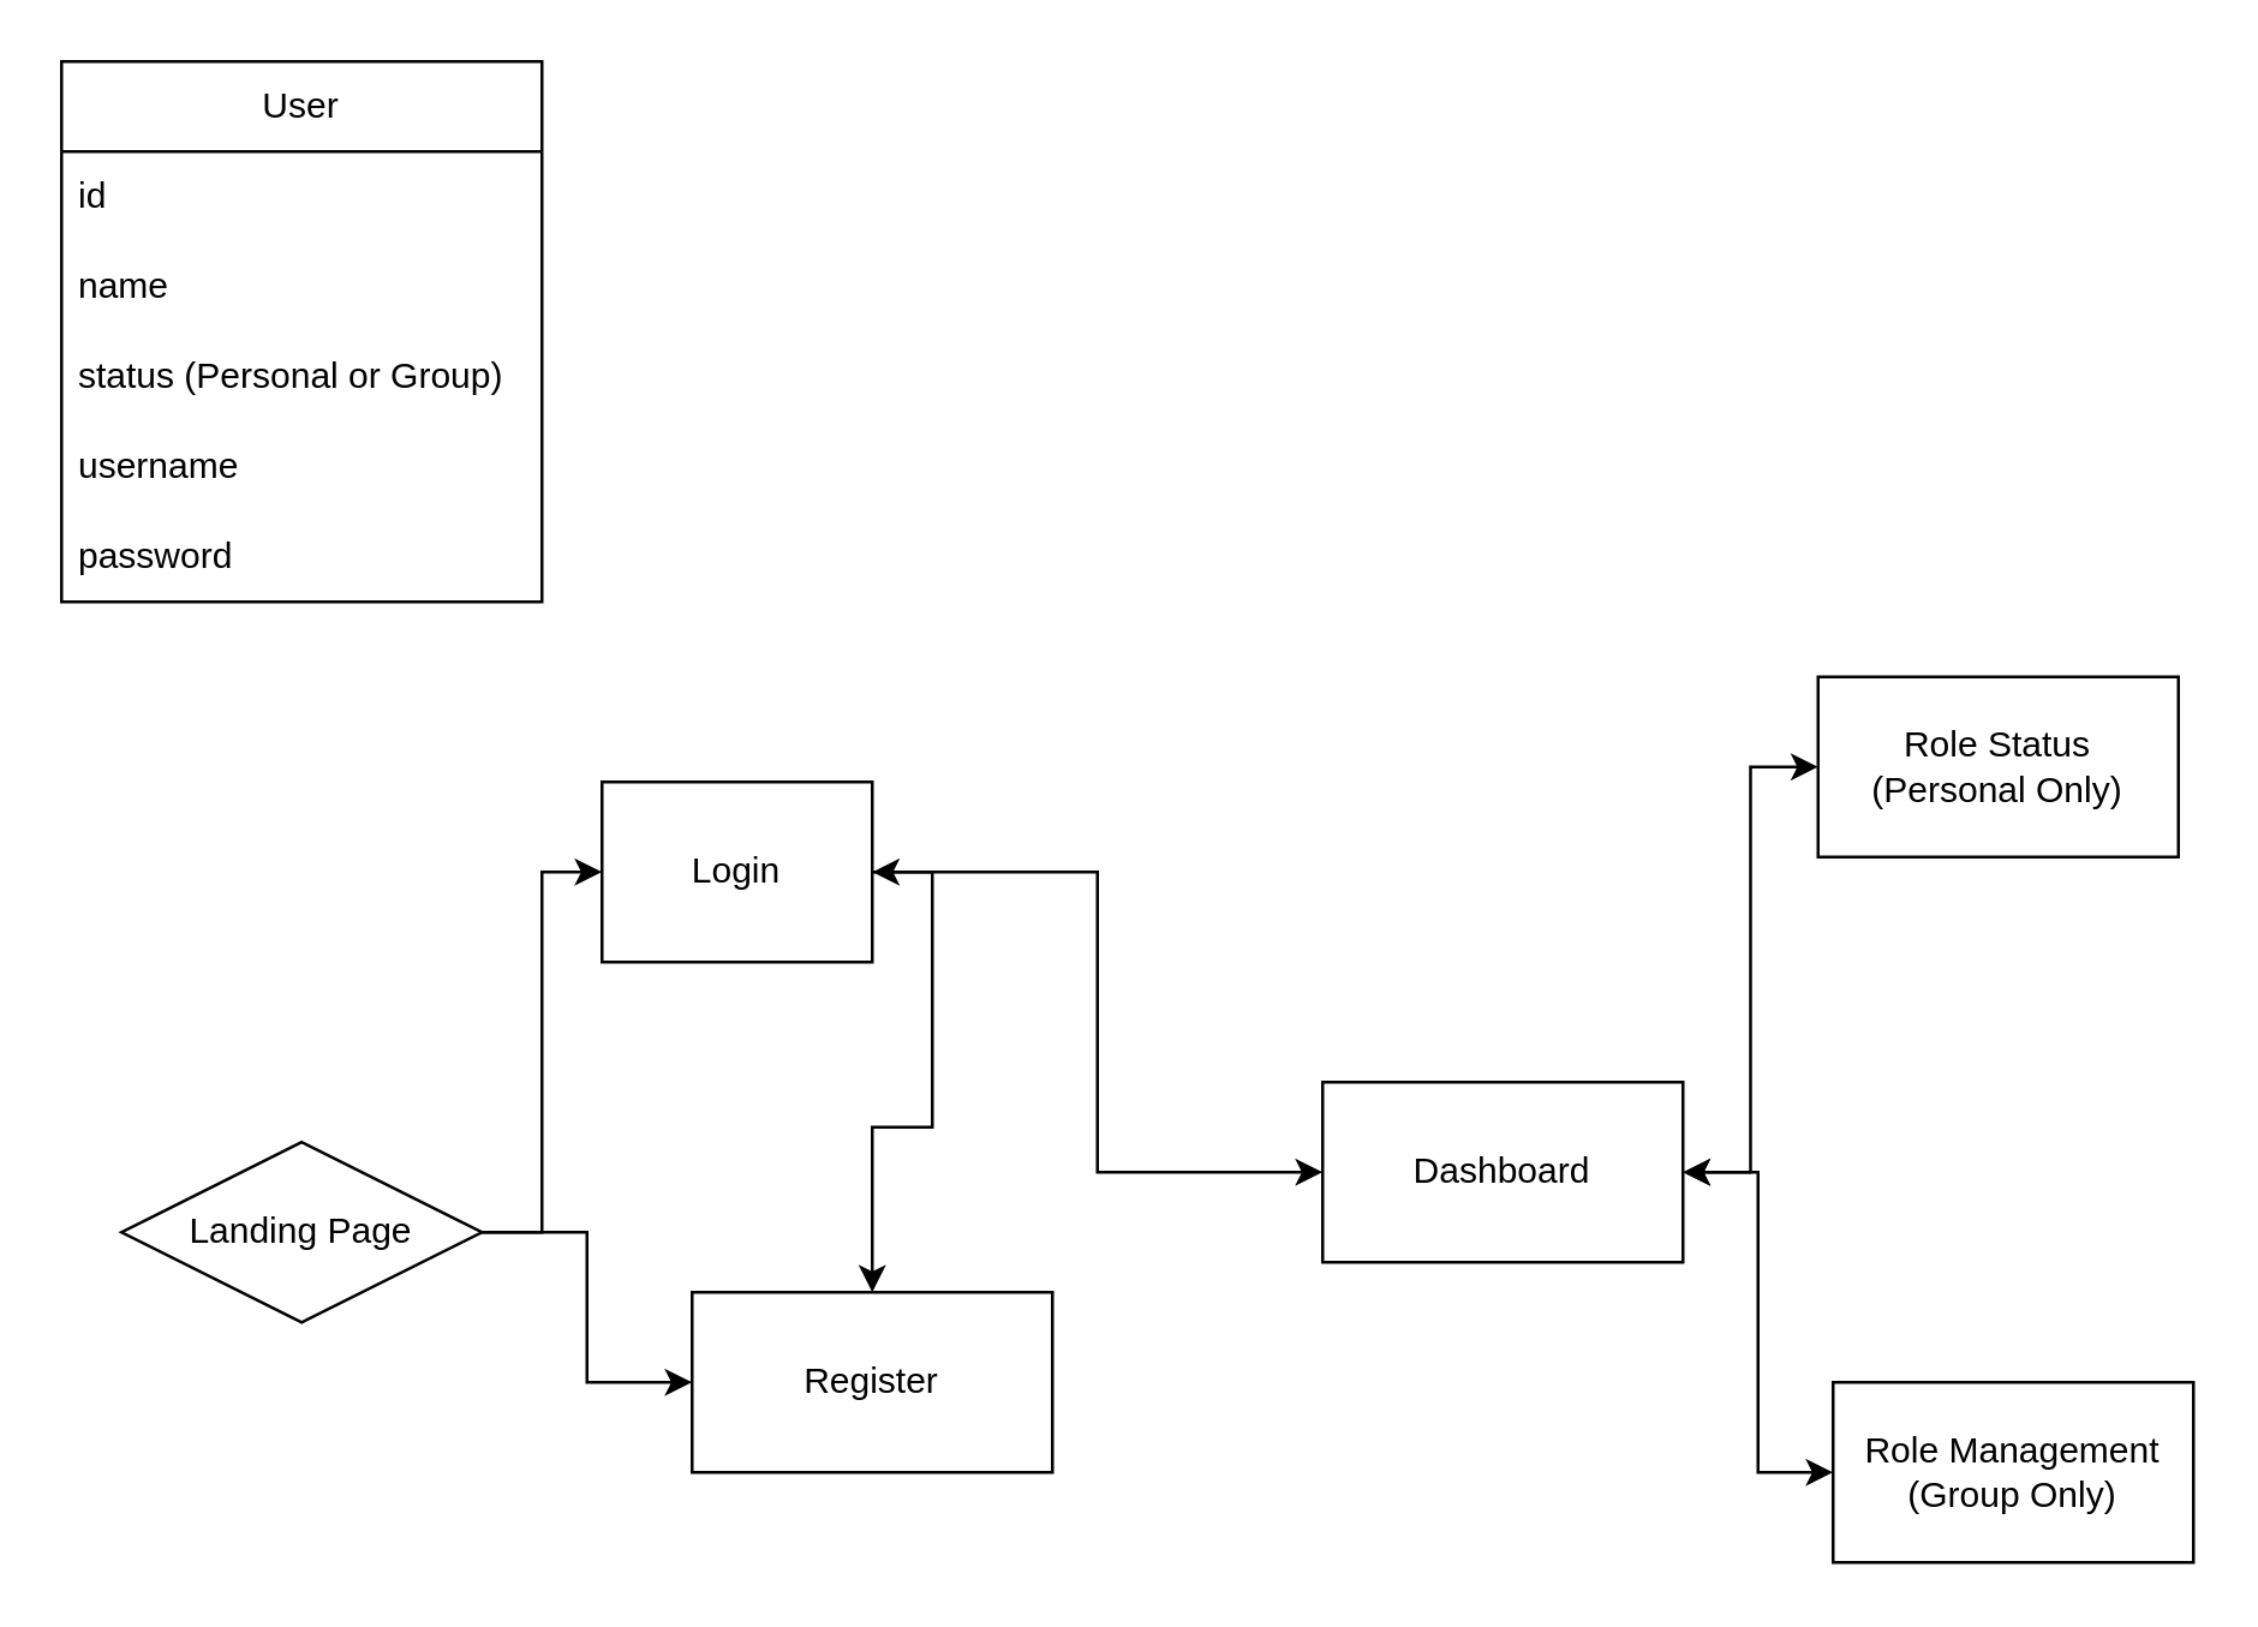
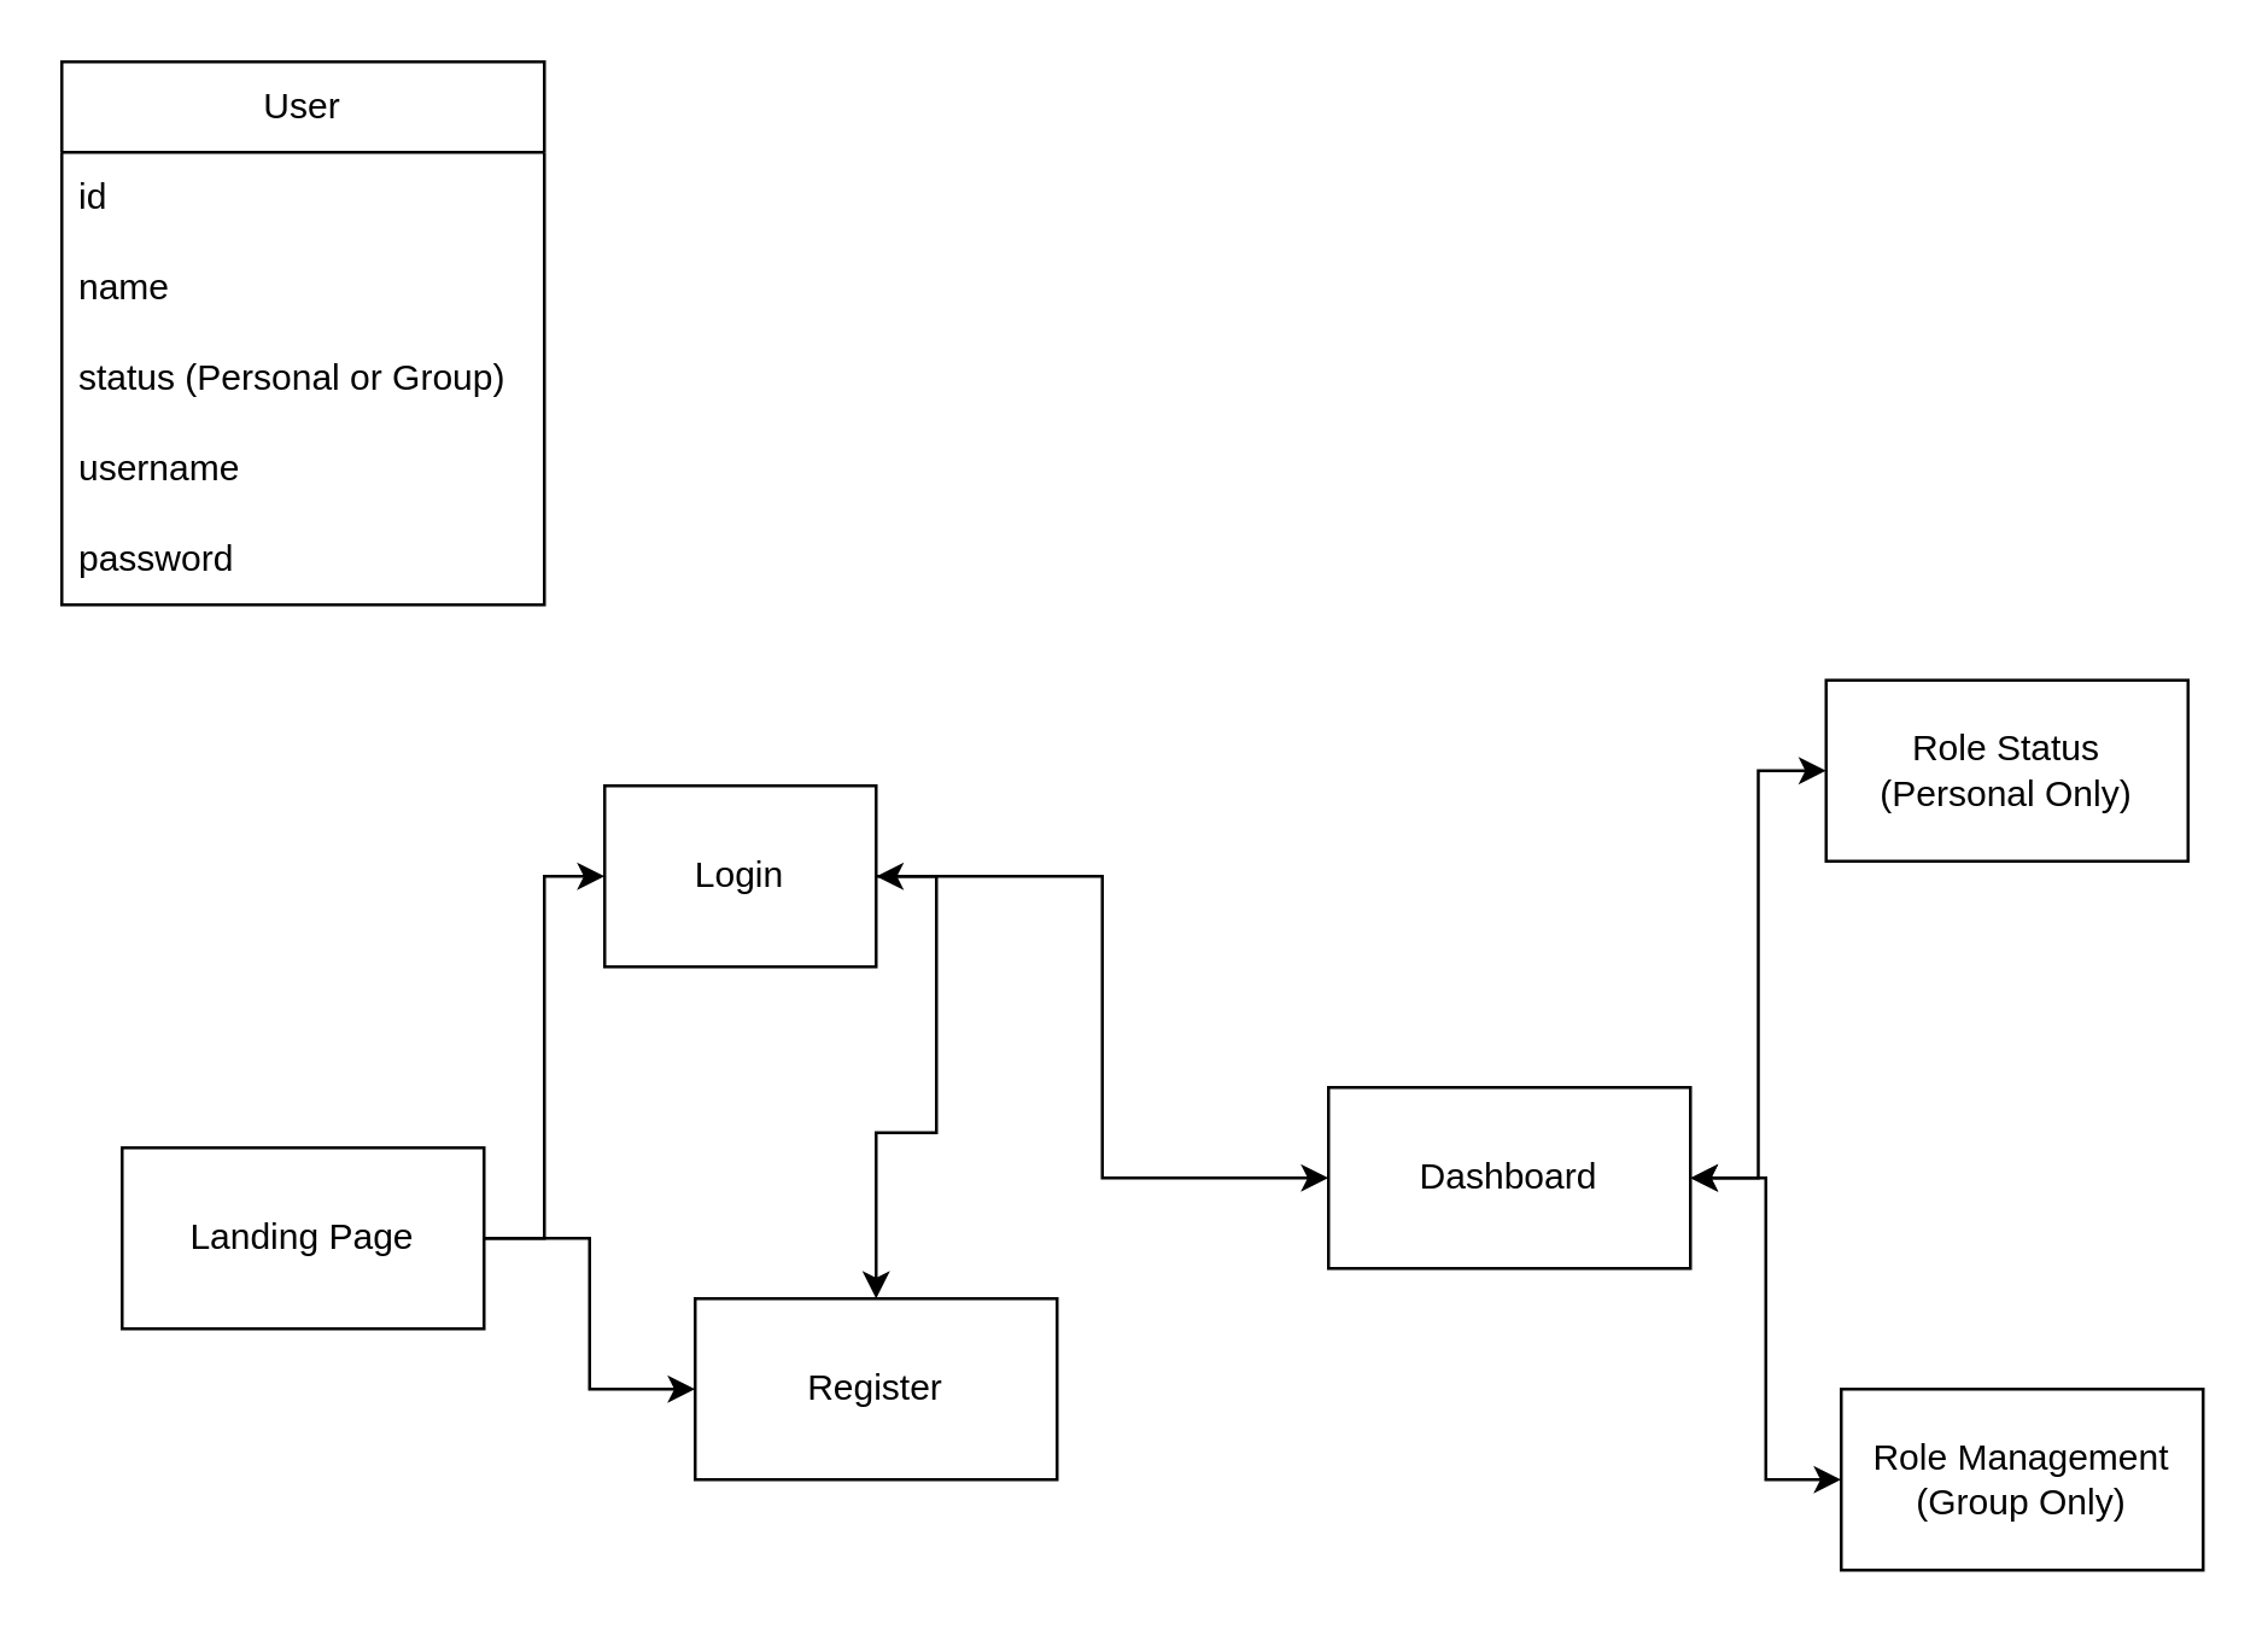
  <mxCell id="0" />
  <mxCell id="1" parent="0" />
  <mxCell id="2" style="edgeStyle=orthogonalEdgeStyle;rounded=0;orthogonalLoop=1;jettySize=auto;html=1;exitX=1;exitY=0.5;exitDx=0;exitDy=0;entryX=0.5;entryY=0;entryDx=0;entryDy=0;startArrow=classic;startFill=1;" edge="1" parent="1" source="4" target="8"><mxGeometry relative="1" as="geometry" /></mxCell>
  <mxCell id="3" style="edgeStyle=orthogonalEdgeStyle;rounded=0;orthogonalLoop=1;jettySize=auto;html=1;exitX=1;exitY=0.5;exitDx=0;exitDy=0;entryX=0;entryY=0.5;entryDx=0;entryDy=0;" edge="1" parent="1" source="4" target="17"><mxGeometry relative="1" as="geometry" /></mxCell>
  <mxCell id="4" value="Login" style="rounded=0;whiteSpace=wrap;html=1;" vertex="1" parent="1"><mxGeometry x="200" y="260" width="90" height="60" as="geometry" /></mxCell>
  <mxCell id="5" style="edgeStyle=orthogonalEdgeStyle;rounded=0;orthogonalLoop=1;jettySize=auto;html=1;exitX=1;exitY=0.5;exitDx=0;exitDy=0;entryX=0;entryY=0.5;entryDx=0;entryDy=0;" edge="1" parent="1" source="7" target="4"><mxGeometry relative="1" as="geometry" /></mxCell>
  <mxCell id="6" style="edgeStyle=orthogonalEdgeStyle;rounded=0;orthogonalLoop=1;jettySize=auto;html=1;exitX=1;exitY=0.5;exitDx=0;exitDy=0;entryX=0;entryY=0.5;entryDx=0;entryDy=0;" edge="1" parent="1" source="7" target="8"><mxGeometry relative="1" as="geometry" /></mxCell>
- <mxCell id="7" value="Landing Page" style="rhombus;whiteSpace=wrap;html=1;" vertex="1" parent="1"><mxGeometry x="40" y="380" width="120" height="60" as="geometry" /></mxCell>
+ <mxCell id="7" value="Landing Page" style="rounded=0;whiteSpace=wrap;html=1;" vertex="1" parent="1"><mxGeometry x="40" y="380" width="120" height="60" as="geometry" /></mxCell>
  <mxCell id="8" value="Register" style="rounded=0;whiteSpace=wrap;html=1;" vertex="1" parent="1"><mxGeometry x="230" y="430" width="120" height="60" as="geometry" /></mxCell>
  <mxCell id="9" value="User" style="swimlane;fontStyle=0;childLayout=stackLayout;horizontal=1;startSize=30;horizontalStack=0;resizeParent=1;resizeParentMax=0;resizeLast=0;collapsible=1;marginBottom=0;whiteSpace=wrap;html=1;" vertex="1" parent="1"><mxGeometry x="20" y="20" width="160" height="180" as="geometry" /></mxCell>
  <mxCell id="10" value="id" style="text;strokeColor=none;fillColor=none;align=left;verticalAlign=middle;spacingLeft=4;spacingRight=4;overflow=hidden;points=[[0,0.5],[1,0.5]];portConstraint=eastwest;rotatable=0;whiteSpace=wrap;html=1;" vertex="1" parent="9"><mxGeometry y="30" width="160" height="30" as="geometry" /></mxCell>
  <mxCell id="11" value="name" style="text;strokeColor=none;fillColor=none;align=left;verticalAlign=middle;spacingLeft=4;spacingRight=4;overflow=hidden;points=[[0,0.5],[1,0.5]];portConstraint=eastwest;rotatable=0;whiteSpace=wrap;html=1;" vertex="1" parent="9"><mxGeometry y="60" width="160" height="30" as="geometry" /></mxCell>
  <mxCell id="12" value="status (Personal or Group)" style="text;strokeColor=none;fillColor=none;align=left;verticalAlign=middle;spacingLeft=4;spacingRight=4;overflow=hidden;points=[[0,0.5],[1,0.5]];portConstraint=eastwest;rotatable=0;whiteSpace=wrap;html=1;" vertex="1" parent="9"><mxGeometry y="90" width="160" height="30" as="geometry" /></mxCell>
  <mxCell id="13" value="username" style="text;strokeColor=none;fillColor=none;align=left;verticalAlign=middle;spacingLeft=4;spacingRight=4;overflow=hidden;points=[[0,0.5],[1,0.5]];portConstraint=eastwest;rotatable=0;whiteSpace=wrap;html=1;" vertex="1" parent="9"><mxGeometry y="120" width="160" height="30" as="geometry" /></mxCell>
  <mxCell id="14" value="password" style="text;strokeColor=none;fillColor=none;align=left;verticalAlign=middle;spacingLeft=4;spacingRight=4;overflow=hidden;points=[[0,0.5],[1,0.5]];portConstraint=eastwest;rotatable=0;whiteSpace=wrap;html=1;" vertex="1" parent="9"><mxGeometry y="150" width="160" height="30" as="geometry" /></mxCell>
  <mxCell id="15" style="edgeStyle=orthogonalEdgeStyle;rounded=0;orthogonalLoop=1;jettySize=auto;html=1;exitX=1;exitY=0.5;exitDx=0;exitDy=0;entryX=0;entryY=0.5;entryDx=0;entryDy=0;startArrow=classic;startFill=1;" edge="1" parent="1" source="17" target="18"><mxGeometry relative="1" as="geometry" /></mxCell>
  <mxCell id="16" style="edgeStyle=orthogonalEdgeStyle;rounded=0;orthogonalLoop=1;jettySize=auto;html=1;exitX=1;exitY=0.5;exitDx=0;exitDy=0;entryX=0;entryY=0.5;entryDx=0;entryDy=0;startArrow=classic;startFill=1;" edge="1" parent="1" source="17" target="19"><mxGeometry relative="1" as="geometry" /></mxCell>
  <mxCell id="17" value="Dashboard" style="rounded=0;whiteSpace=wrap;html=1;" vertex="1" parent="1"><mxGeometry x="440" y="360" width="120" height="60" as="geometry" /></mxCell>
  <mxCell id="18" value="Role Management&lt;div&gt;(Group Only)&lt;/div&gt;" style="rounded=0;whiteSpace=wrap;html=1;" vertex="1" parent="1"><mxGeometry x="610" y="460" width="120" height="60" as="geometry" /></mxCell>
  <mxCell id="19" value="Role Status&lt;div&gt;(Personal Only)&lt;/div&gt;" style="rounded=0;whiteSpace=wrap;html=1;" vertex="1" parent="1"><mxGeometry x="605" y="225" width="120" height="60" as="geometry" /></mxCell>
